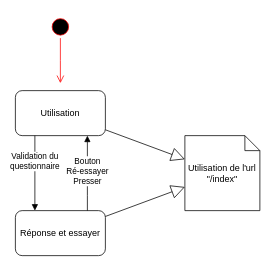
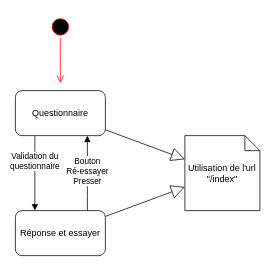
  <mxCell id="0" />
  <mxCell id="1" parent="0" />
- <mxCell id="2" value="Utilisation" style="rounded=1;whiteSpace=wrap;html=1;" vertex="1" parent="1"><mxGeometry x="20" y="120" width="120" height="60" as="geometry" /></mxCell>
+ <mxCell id="2" value="Questionnaire" style="rounded=1;whiteSpace=wrap;html=1;" vertex="1" parent="1"><mxGeometry x="20" y="120" width="120" height="60" as="geometry" /></mxCell>
  <mxCell id="3" value="" style="ellipse;html=1;shape=startState;fillColor=#000000;strokeColor=#ff0000;" vertex="1" parent="1"><mxGeometry x="65" y="20" width="30" height="30" as="geometry" /></mxCell>
  <mxCell id="4" value="" style="edgeStyle=orthogonalEdgeStyle;html=1;verticalAlign=bottom;endArrow=open;endSize=8;strokeColor=#ff0000;rounded=0;" edge="1" source="3" parent="1"><mxGeometry relative="1" as="geometry"><mxPoint x="80" y="110" as="targetPoint" /></mxGeometry></mxCell>
  <mxCell id="5" value="&lt;div&gt;Validation du&lt;/div&gt;&lt;div&gt;questionnaire&lt;br&gt;&lt;/div&gt;" style="html=1;verticalAlign=bottom;endArrow=block;curved=0;rounded=0;" edge="1" parent="1"><mxGeometry width="80" relative="1" as="geometry"><mxPoint x="46" y="180" as="sourcePoint" /><mxPoint x="46" y="280" as="targetPoint" /></mxGeometry></mxCell>
  <mxCell id="6" value="Réponse et essayer" style="rounded=1;whiteSpace=wrap;html=1;" vertex="1" parent="1"><mxGeometry x="20" y="280" width="120" height="60" as="geometry" /></mxCell>
  <mxCell id="7" value="&lt;div&gt;Bouton&lt;/div&gt;&lt;div&gt;Ré-essayer&lt;/div&gt;&lt;div&gt;Presser&lt;br&gt;&lt;/div&gt;" style="html=1;verticalAlign=bottom;endArrow=block;curved=0;rounded=0;" edge="1" parent="1"><mxGeometry x="-0.4" width="80" relative="1" as="geometry"><mxPoint x="116" y="280" as="sourcePoint" /><mxPoint x="116" y="180" as="targetPoint" /><Array as="points"><mxPoint x="116" y="260" /></Array><mxPoint as="offset" /></mxGeometry></mxCell>
  <mxCell id="8" value="Utilisation de l'url &quot;/index&quot;" style="shape=note;size=20;whiteSpace=wrap;html=1;" vertex="1" parent="1"><mxGeometry x="246" y="180" width="100" height="100" as="geometry" /></mxCell>
  <mxCell id="9" value="" style="endArrow=block;endSize=16;endFill=0;html=1;rounded=0;" edge="1" parent="1" source="6" target="8"><mxGeometry width="160" relative="1" as="geometry"><mxPoint x="-44" y="440" as="sourcePoint" /><mxPoint x="116" y="440" as="targetPoint" /></mxGeometry></mxCell>
  <mxCell id="10" value="" style="endArrow=block;endSize=16;endFill=0;html=1;rounded=0;" edge="1" parent="1" source="2" target="8"><mxGeometry width="160" relative="1" as="geometry"><mxPoint x="150" y="298" as="sourcePoint" /><mxPoint x="256" y="259" as="targetPoint" /></mxGeometry></mxCell>
